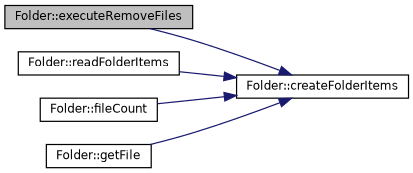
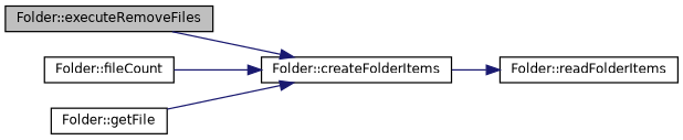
  digraph {
    rankdir=LR
    node [color=black fillcolor=white fontname=Helvetica fontsize=10 shape=record style=filled]
    edge [color=midnightblue fontname=Helvetica fontsize=10 labelfontname=Helvetica labelfontsize=10 style=solid]
    n1 [fillcolor=grey75 fontcolor=black height=0.2 label="Folder::executeRemoveFiles" width=0.4]
    n2 [height=0.2 label="Folder::createFolderItems" width=0.4]
    n3 [height=0.2 label="Folder::readFolderItems" width=0.4]
    n4 [height=0.2 label="Folder::fileCount" width=0.4]
    n5 [height=0.2 label="Folder::getFile" width=0.4]
    n1 -> n2
-   n3 -> n2
+   n2 -> n3
    n4 -> n2
    n5 -> n2
  }
